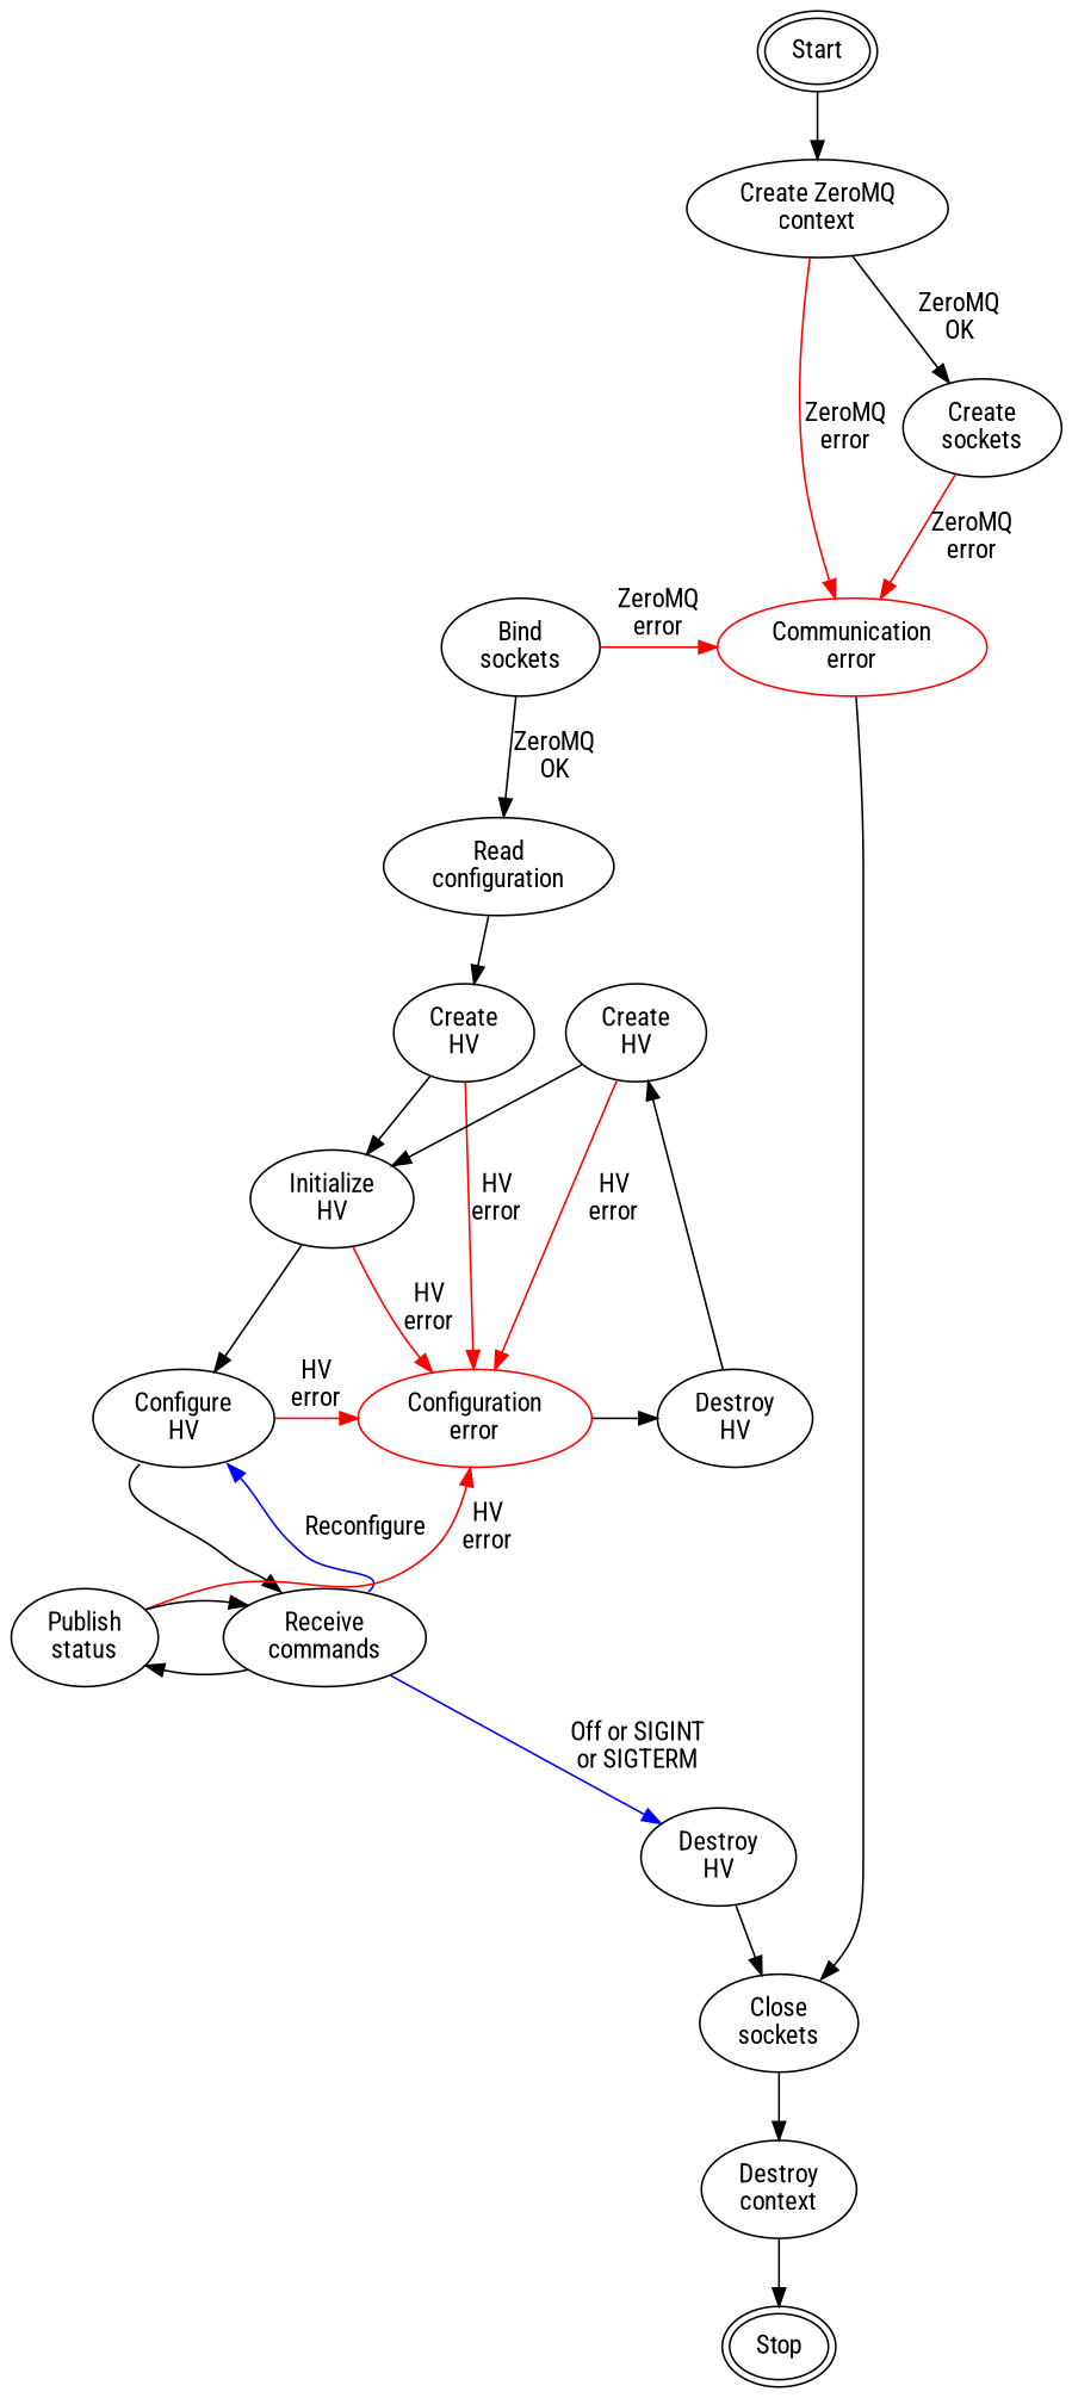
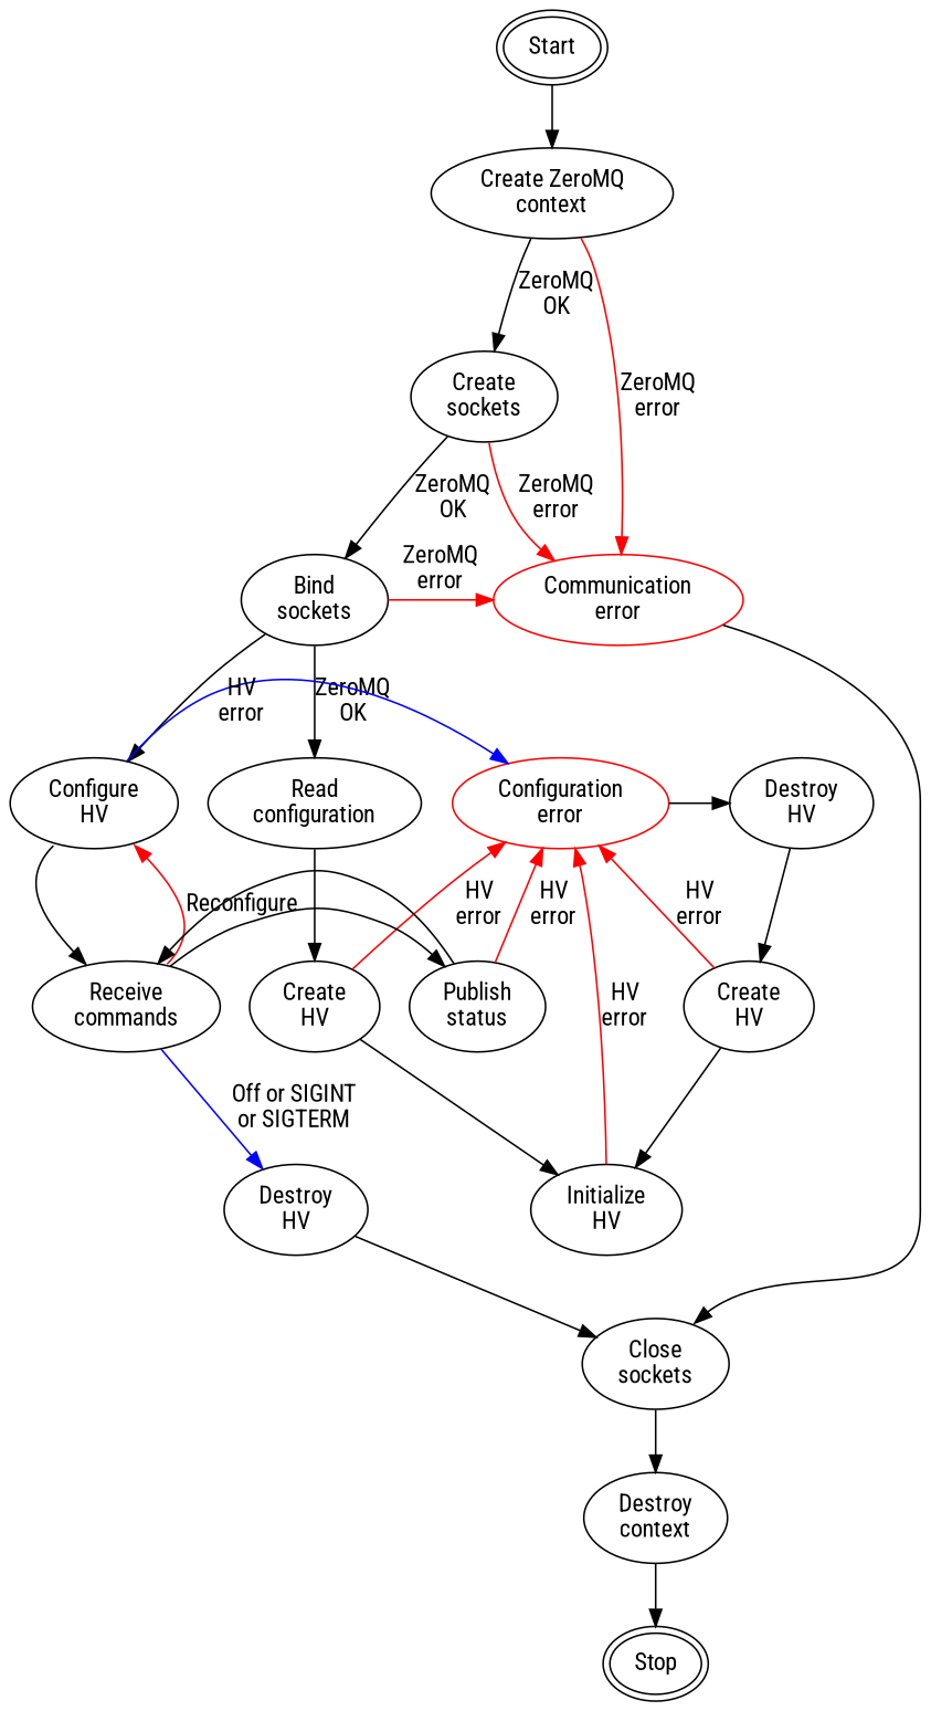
  digraph {
    fontname="Roboto Condensed"
    node [fontname="Roboto Condensed"]
    edge [fontname="Roboto Condensed"]
    n1 [label=Start peripheries=2]
    n2 [label="Bind\nsockets"]
    n3 [color=red label="Communication\nerror"]
    n4 [label="Create\nHV"]
    n5 [label="Create\nHV"]
    n6 [label="Configure\nHV"]
    n7 [label="Destroy\nHV"]
    n8 [color=red label="Configuration\nerror"]
    n9 [label="Receive\ncommands"]
    n10 [label="Publish\nstatus"]
    n11 [label="Create ZeroMQ\ncontext"]
    n12 [label="Read\nconfiguration"]
    n13 [label="Close\nsockets"]
    n14 [label="Initialize\nHV"]
    n15 [label="Destroy\nHV"]
    n16 [label="Create\nsockets"]
    n17 [label="Destroy\ncontext"]
    n18 [label=Stop peripheries=2]
    subgraph sub_1 {
      rank=source
      n1
    }
    subgraph sub_2 {
      rank=same
      n2
      n3
    }
    subgraph sub_3 {
      rank=same
      n4
      n5
    }
    subgraph sub_4 {
      rank=same
      n6
      n7
      n8
    }
    subgraph sub_5 {
      rank=same
      n9
      n10
    }
    n1 -> n11
    n2 -> n3 [color=red label="ZeroMQ\nerror"]
    n2 -> n12 [label="ZeroMQ\nOK"]
    n3 -> n13 [headport=ne]
    n4 -> n8 [color=red label="HV\nerror"]
    n4 -> n14
    n5 -> n8 [color=red label="HV\nerror"]
    n5 -> n14
-   n6 -> n8 [color=red label="HV\nerror"]
+   n6 -> n8 [color=blue label="HV\nerror"]
    n6 -> n9 [headport=nw tailport=sw]
    n7 -> n5
    n8 -> n7
-   n9 -> n6 [color=blue headport=se label=Reconfigure tailport=ne]
+   n9 -> n6 [color=red headport=se label=Reconfigure tailport=ne]
    n9 -> n10
    n9 -> n15 [color=blue label="Off or SIGINT\nor SIGTERM"]
    n10 -> n8 [color=red label="HV\nerror"]
    n10 -> n9
    n11 -> n3 [color=red label="ZeroMQ\nerror"]
    n11 -> n16 [label="ZeroMQ\nOK"]
    n12 -> n4
    n13 -> n17
-   n14 -> n6
+   n2 -> n6
    n14 -> n8 [color=red label="HV\nerror"]
    n15 -> n13
+   n16 -> n2 [label="ZeroMQ\nOK"]
    n16 -> n3 [color=red label="ZeroMQ\nerror"]
    n17 -> n18
  }
